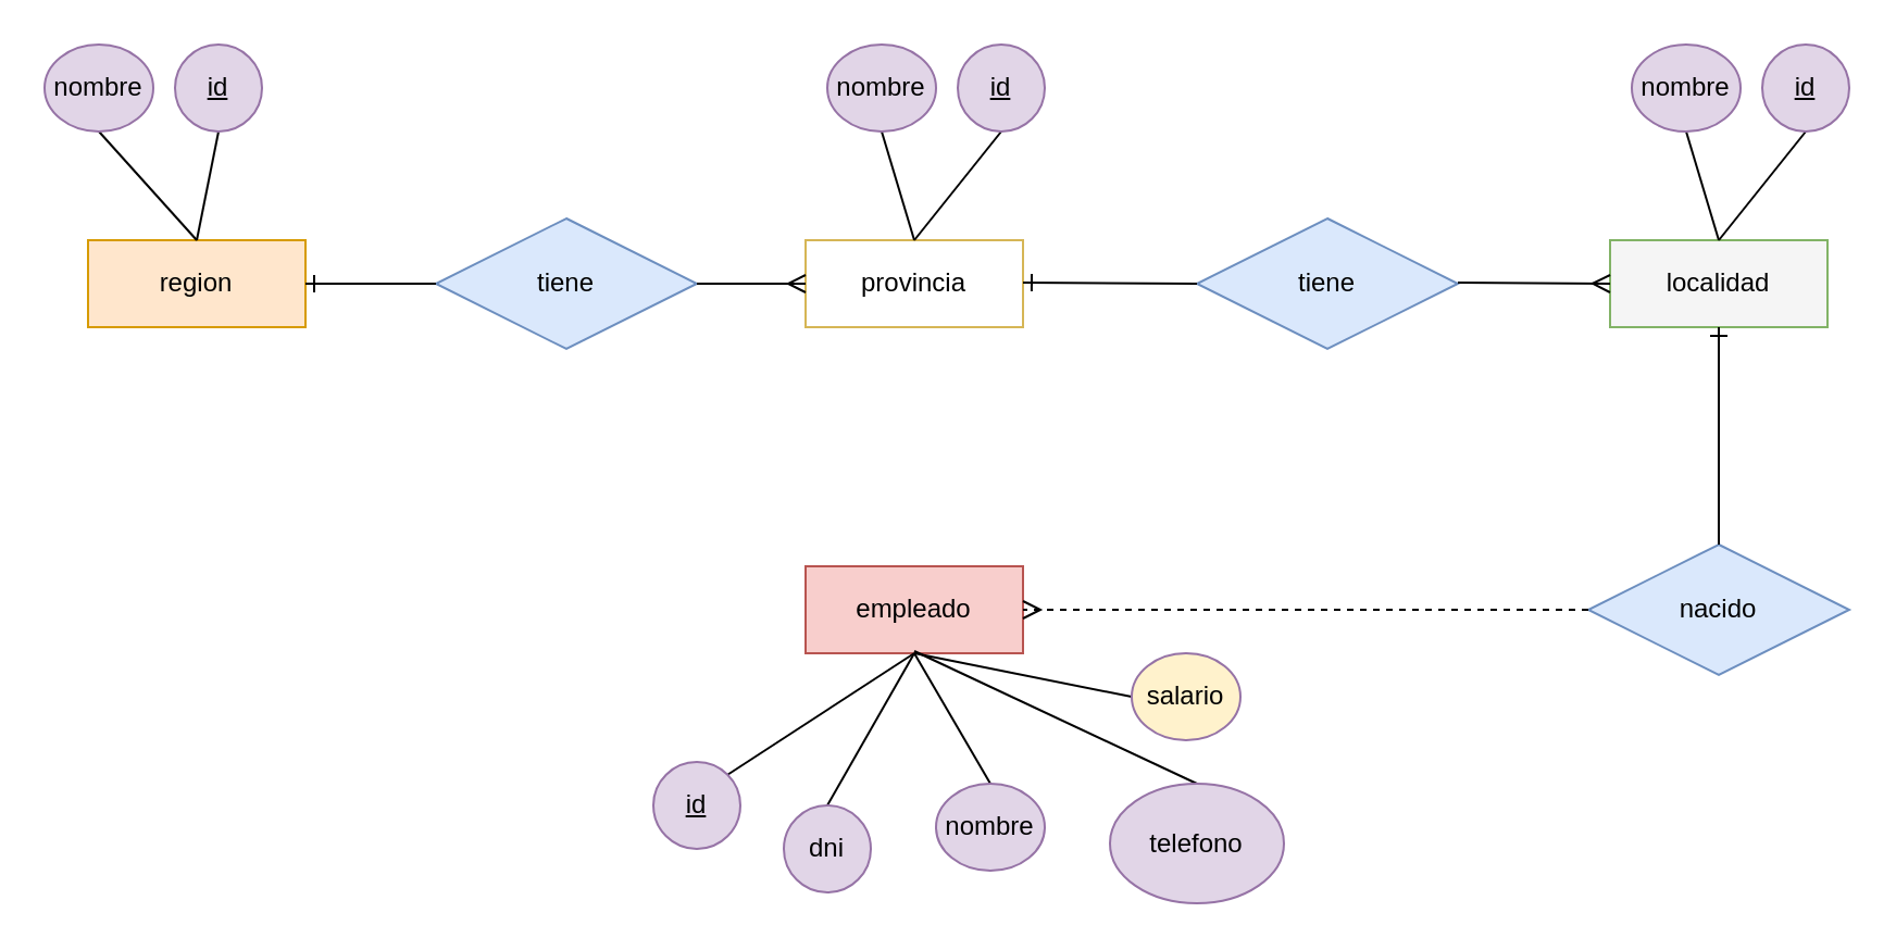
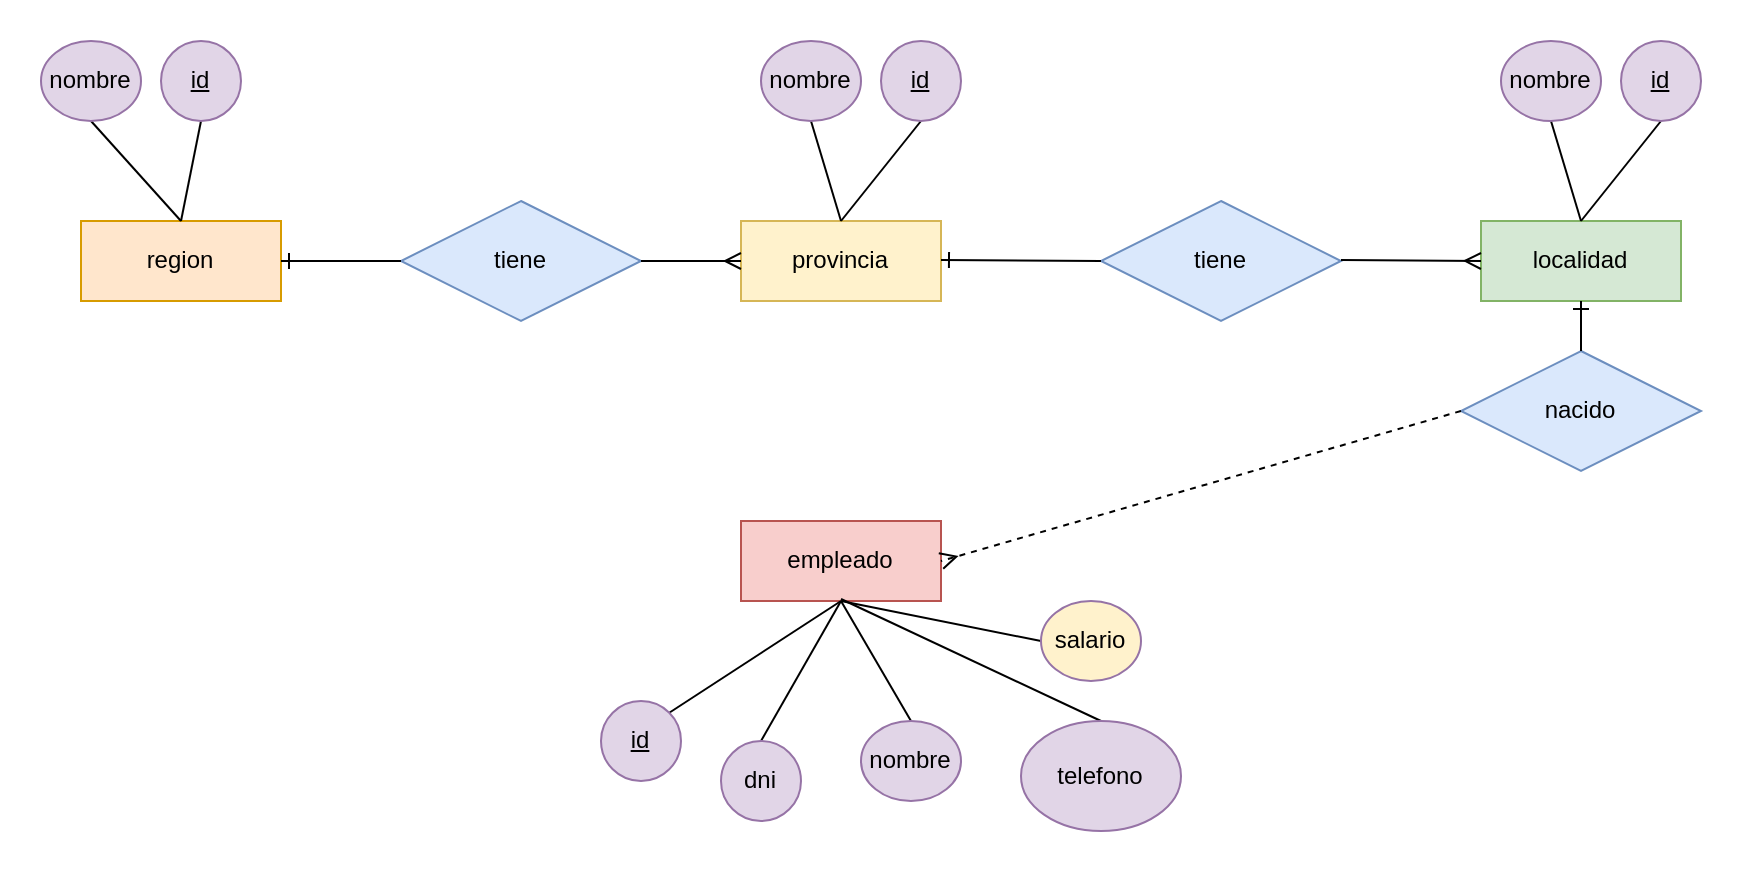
  <mxCell id="0" />
  <mxCell id="1" parent="0" />
  <mxCell id="2" value="region" style="whiteSpace=wrap;html=1;align=center;fillColor=#ffe6cc;strokeColor=#d79b00;" vertex="1" parent="1"><mxGeometry x="40" y="110" width="100" height="40" as="geometry" /></mxCell>
- <mxCell id="3" value="provincia" style="whiteSpace=wrap;html=1;align=center;fillColor=#ffffff;strokeColor=#d6b656;" vertex="1" parent="1"><mxGeometry x="370" y="110" width="100" height="40" as="geometry" /></mxCell>
- <mxCell id="4" value="localidad" style="whiteSpace=wrap;html=1;align=center;fillColor=#f5f5f5;strokeColor=#82b366;" vertex="1" parent="1"><mxGeometry x="740" y="110" width="100" height="40" as="geometry" /></mxCell>
+ <mxCell id="3" value="provincia" style="whiteSpace=wrap;html=1;align=center;fillColor=#fff2cc;strokeColor=#d6b656;" vertex="1" parent="1"><mxGeometry x="370" y="110" width="100" height="40" as="geometry" /></mxCell>
+ <mxCell id="4" value="localidad" style="whiteSpace=wrap;html=1;align=center;fillColor=#d5e8d4;strokeColor=#82b366;" vertex="1" parent="1"><mxGeometry x="740" y="110" width="100" height="40" as="geometry" /></mxCell>
  <mxCell id="5" value="empleado" style="whiteSpace=wrap;html=1;align=center;fillColor=#f8cecc;strokeColor=#b85450;" vertex="1" parent="1"><mxGeometry x="370" y="260" width="100" height="40" as="geometry" /></mxCell>
  <mxCell id="6" style="edgeStyle=none;rounded=0;orthogonalLoop=1;jettySize=auto;html=1;exitX=0.5;exitY=1;exitDx=0;exitDy=0;entryX=0.5;entryY=0;entryDx=0;entryDy=0;endArrow=none;endFill=0;" edge="1" parent="1" source="7" target="2"><mxGeometry relative="1" as="geometry" /></mxCell>
  <mxCell id="7" value="nombre" style="ellipse;whiteSpace=wrap;html=1;align=center;fillColor=#e1d5e7;strokeColor=#9673a6;" vertex="1" parent="1"><mxGeometry x="20" y="20" width="50" height="40" as="geometry" /></mxCell>
  <mxCell id="8" style="edgeStyle=none;rounded=0;orthogonalLoop=1;jettySize=auto;html=1;exitX=0.5;exitY=1;exitDx=0;exitDy=0;endArrow=none;endFill=0;" edge="1" parent="1" source="9"><mxGeometry relative="1" as="geometry"><mxPoint x="90" y="110" as="targetPoint" /></mxGeometry></mxCell>
  <mxCell id="9" value="&lt;u&gt;id&lt;/u&gt;" style="ellipse;whiteSpace=wrap;html=1;align=center;fillColor=#e1d5e7;strokeColor=#9673a6;" vertex="1" parent="1"><mxGeometry y="20" width="40" height="40" as="geometry" x="80" /></mxCell>
  <mxCell id="10" style="edgeStyle=none;rounded=0;orthogonalLoop=1;jettySize=auto;html=1;exitX=0.5;exitY=1;exitDx=0;exitDy=0;entryX=0.5;entryY=0;entryDx=0;entryDy=0;endArrow=none;endFill=0;" edge="1" parent="1" source="11" target="3"><mxGeometry relative="1" as="geometry" /></mxCell>
  <mxCell id="11" value="nombre" style="ellipse;whiteSpace=wrap;html=1;align=center;fillColor=#e1d5e7;strokeColor=#9673a6;" vertex="1" parent="1"><mxGeometry x="380" y="20" width="50" height="40" as="geometry" /></mxCell>
  <mxCell id="12" style="edgeStyle=none;rounded=0;orthogonalLoop=1;jettySize=auto;html=1;exitX=0.5;exitY=1;exitDx=0;exitDy=0;endArrow=none;endFill=0;" edge="1" parent="1" source="13"><mxGeometry relative="1" as="geometry"><mxPoint x="420" y="110" as="targetPoint" /></mxGeometry></mxCell>
  <mxCell id="13" value="&lt;u&gt;id&lt;/u&gt;" style="ellipse;whiteSpace=wrap;html=1;align=center;fillColor=#e1d5e7;strokeColor=#9673a6;" vertex="1" parent="1"><mxGeometry x="440" y="20" width="40" height="40" as="geometry" /></mxCell>
  <mxCell id="14" style="edgeStyle=none;rounded=0;orthogonalLoop=1;jettySize=auto;html=1;exitX=0.5;exitY=1;exitDx=0;exitDy=0;entryX=0.5;entryY=0;entryDx=0;entryDy=0;endArrow=none;endFill=0;" edge="1" parent="1" source="15" target="4"><mxGeometry relative="1" as="geometry" /></mxCell>
  <mxCell id="15" value="nombre" style="ellipse;whiteSpace=wrap;html=1;align=center;fillColor=#e1d5e7;strokeColor=#9673a6;" vertex="1" parent="1"><mxGeometry x="750" y="20" width="50" height="40" as="geometry" /></mxCell>
  <mxCell id="16" style="edgeStyle=none;rounded=0;orthogonalLoop=1;jettySize=auto;html=1;exitX=0.5;exitY=1;exitDx=0;exitDy=0;endArrow=none;endFill=0;" edge="1" parent="1" source="17"><mxGeometry relative="1" as="geometry"><mxPoint x="790" y="110" as="targetPoint" /></mxGeometry></mxCell>
  <mxCell id="17" value="&lt;u&gt;id&lt;/u&gt;" style="ellipse;whiteSpace=wrap;html=1;align=center;fillColor=#e1d5e7;strokeColor=#9673a6;" vertex="1" parent="1"><mxGeometry x="810" y="20" width="40" height="40" as="geometry" /></mxCell>
  <mxCell id="18" style="rounded=0;orthogonalLoop=1;jettySize=auto;html=1;exitX=1;exitY=0;exitDx=0;exitDy=0;entryX=0.5;entryY=1;entryDx=0;entryDy=0;endArrow=none;endFill=0;" edge="1" parent="1" source="19" target="5"><mxGeometry relative="1" as="geometry" /></mxCell>
  <mxCell id="19" value="&lt;u&gt;id&lt;/u&gt;" style="ellipse;whiteSpace=wrap;html=1;align=center;fillColor=#e1d5e7;strokeColor=#9673a6;" vertex="1" parent="1"><mxGeometry x="300" y="350" width="40" height="40" as="geometry" /></mxCell>
  <mxCell id="20" style="edgeStyle=none;rounded=0;orthogonalLoop=1;jettySize=auto;html=1;exitX=0.5;exitY=0;exitDx=0;exitDy=0;endArrow=none;endFill=0;" edge="1" parent="1" source="21"><mxGeometry relative="1" as="geometry"><mxPoint x="420" y="300" as="targetPoint" /></mxGeometry></mxCell>
  <mxCell id="21" value="dni" style="ellipse;whiteSpace=wrap;html=1;align=center;fillColor=#e1d5e7;strokeColor=#9673a6;" vertex="1" parent="1"><mxGeometry x="360" y="370" width="40" height="40" as="geometry" /></mxCell>
  <mxCell id="22" style="edgeStyle=none;rounded=0;orthogonalLoop=1;jettySize=auto;html=1;exitX=0.5;exitY=0;exitDx=0;exitDy=0;endArrow=none;endFill=0;" edge="1" parent="1" source="23"><mxGeometry relative="1" as="geometry"><mxPoint x="420" y="300" as="targetPoint" /></mxGeometry></mxCell>
  <mxCell id="23" value="nombre" style="ellipse;whiteSpace=wrap;html=1;align=center;fillColor=#e1d5e7;strokeColor=#9673a6;" vertex="1" parent="1"><mxGeometry x="430" y="360" width="50" height="40" as="geometry" /></mxCell>
  <mxCell id="24" style="edgeStyle=none;rounded=0;orthogonalLoop=1;jettySize=auto;html=1;exitX=0.5;exitY=0;exitDx=0;exitDy=0;endArrow=none;endFill=0;" edge="1" parent="1" source="25"><mxGeometry relative="1" as="geometry"><mxPoint x="420" y="299" as="targetPoint" /></mxGeometry></mxCell>
  <mxCell id="25" value="telefono" style="ellipse;whiteSpace=wrap;html=1;align=center;fillColor=#e1d5e7;strokeColor=#9673a6;" vertex="1" parent="1"><mxGeometry x="510" y="360" width="80" height="55" as="geometry" /></mxCell>
  <mxCell id="26" style="edgeStyle=none;rounded=0;orthogonalLoop=1;jettySize=auto;html=1;exitX=0;exitY=0.5;exitDx=0;exitDy=0;endArrow=none;endFill=0;" edge="1" parent="1" source="27"><mxGeometry relative="1" as="geometry"><mxPoint x="420" y="300" as="targetPoint" /></mxGeometry></mxCell>
  <mxCell id="27" value="salario" style="ellipse;whiteSpace=wrap;html=1;align=center;fillColor=#fff2cc;strokeColor=#9673a6;" vertex="1" parent="1"><mxGeometry x="520" y="300" width="50" height="40" as="geometry" /></mxCell>
  <mxCell id="28" value="tiene" style="shape=rhombus;perimeter=rhombusPerimeter;whiteSpace=wrap;html=1;align=center;fillColor=#dae8fc;strokeColor=#6c8ebf;" vertex="1" parent="1"><mxGeometry x="550" y="100" width="120" height="60" as="geometry" /></mxCell>
  <mxCell id="29" value="tiene" style="shape=rhombus;perimeter=rhombusPerimeter;whiteSpace=wrap;html=1;align=center;fillColor=#dae8fc;strokeColor=#6c8ebf;" vertex="1" parent="1"><mxGeometry x="200" y="100" width="120" height="60" as="geometry" /></mxCell>
- <mxCell id="30" value="nacido" style="shape=rhombus;perimeter=rhombusPerimeter;whiteSpace=wrap;html=1;align=center;fillColor=#dae8fc;strokeColor=#6c8ebf;" vertex="1" parent="1"><mxGeometry x="730" y="250" width="120" height="60" as="geometry" /></mxCell>
+ <mxCell id="30" value="nacido" style="shape=rhombus;perimeter=rhombusPerimeter;whiteSpace=wrap;html=1;align=center;fillColor=#dae8fc;strokeColor=#6c8ebf;" vertex="1" parent="1"><mxGeometry x="730" y="175" width="120" height="60" as="geometry" /></mxCell>
  <mxCell id="31" value="" style="fontSize=12;html=1;endArrow=ERone;endFill=1;exitX=0.5;exitY=0;exitDx=0;exitDy=0;" edge="1" parent="1" source="30"><mxGeometry width="100" height="100" relative="1" as="geometry"><mxPoint x="690" y="250" as="sourcePoint" /><mxPoint x="790" y="150" as="targetPoint" /></mxGeometry></mxCell>
  <mxCell id="32" value="" style="fontSize=12;html=1;endArrow=ERmany;entryX=1;entryY=0.5;entryDx=0;entryDy=0;exitX=0;exitY=0.5;exitDx=0;exitDy=0;dashed=1;" edge="1" parent="1" source="30" target="5"><mxGeometry width="100" height="100" relative="1" as="geometry"><mxPoint x="660" y="280" as="sourcePoint" /><mxPoint x="760" y="180" as="targetPoint" /></mxGeometry></mxCell>
  <mxCell id="33" value="" style="fontSize=12;html=1;endArrow=ERmany;entryX=0;entryY=0.5;entryDx=0;entryDy=0;exitX=1;exitY=0.5;exitDx=0;exitDy=0;" edge="1" parent="1" source="29" target="3"><mxGeometry width="100" height="100" relative="1" as="geometry"><mxPoint x="70" y="330" as="sourcePoint" /><mxPoint x="170" y="230" as="targetPoint" /></mxGeometry></mxCell>
  <mxCell id="34" value="" style="fontSize=12;html=1;endArrow=ERone;endFill=1;exitX=0;exitY=0.5;exitDx=0;exitDy=0;entryX=1;entryY=0.5;entryDx=0;entryDy=0;" edge="1" parent="1" source="29" target="2"><mxGeometry width="100" height="100" relative="1" as="geometry"><mxPoint x="150" y="260" as="sourcePoint" /><mxPoint x="150" y="160" as="targetPoint" /></mxGeometry></mxCell>
  <mxCell id="35" value="" style="fontSize=12;html=1;endArrow=ERone;endFill=1;exitX=0;exitY=0.5;exitDx=0;exitDy=0;entryX=1;entryY=0.5;entryDx=0;entryDy=0;" edge="1" parent="1" source="28"><mxGeometry width="100" height="100" relative="1" as="geometry"><mxPoint x="530" y="129.5" as="sourcePoint" /><mxPoint x="470" y="129.5" as="targetPoint" /></mxGeometry></mxCell>
  <mxCell id="36" value="" style="fontSize=12;html=1;endArrow=ERmany;entryX=0;entryY=0.5;entryDx=0;entryDy=0;exitX=1;exitY=0.5;exitDx=0;exitDy=0;" edge="1" parent="1" target="4"><mxGeometry width="100" height="100" relative="1" as="geometry"><mxPoint x="670" y="129.5" as="sourcePoint" /><mxPoint x="720" y="129.5" as="targetPoint" /></mxGeometry></mxCell>
